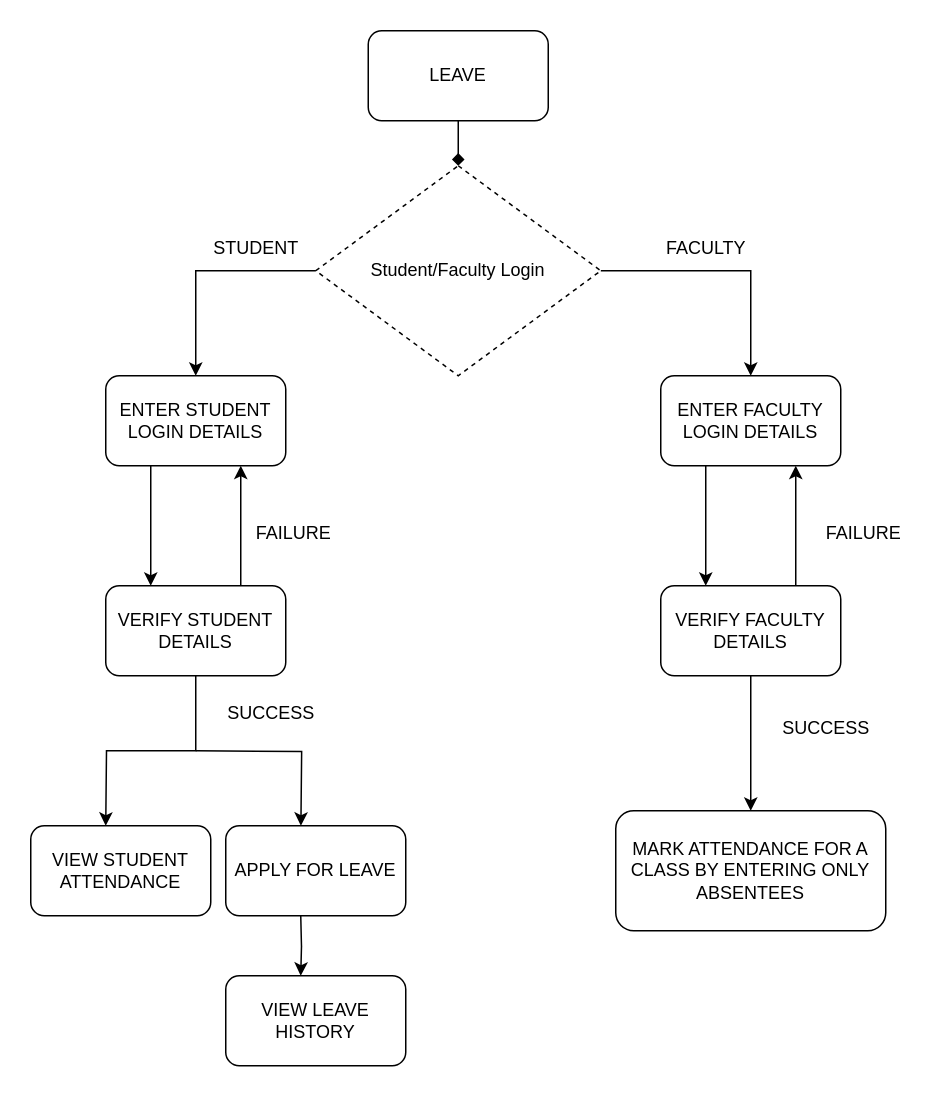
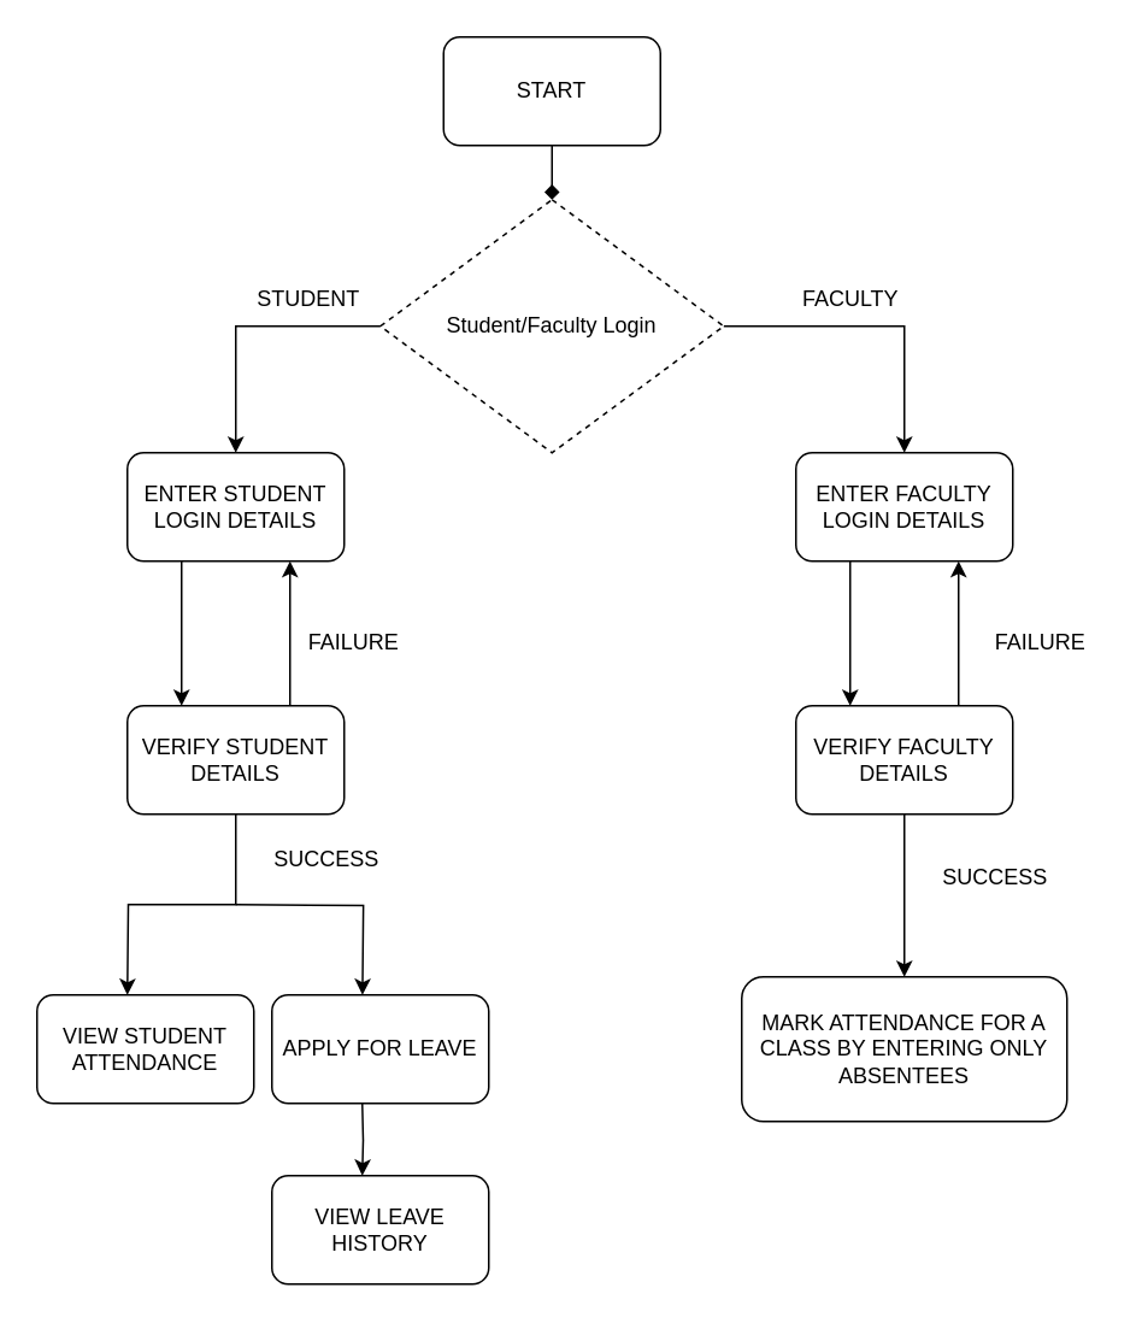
  <mxCell id="0" />
  <mxCell id="1" parent="0" />
  <mxCell id="2" style="edgeStyle=orthogonalEdgeStyle;rounded=0;orthogonalLoop=1;jettySize=auto;html=1;exitX=0.5;exitY=1;exitDx=0;exitDy=0;entryX=0.5;entryY=0;entryDx=0;entryDy=0;endArrow=diamond;" edge="1" parent="1" source="3" target="6"><mxGeometry relative="1" as="geometry" /></mxCell>
- <mxCell id="3" value="LEAVE" style="rounded=1;whiteSpace=wrap;html=1;" vertex="1" parent="1"><mxGeometry x="245" y="20" width="120" height="60" as="geometry" /></mxCell>
+ <mxCell id="3" value="START" style="rounded=1;whiteSpace=wrap;html=1;" vertex="1" parent="1"><mxGeometry x="245" y="20" width="120" height="60" as="geometry" /></mxCell>
  <mxCell id="4" style="edgeStyle=orthogonalEdgeStyle;rounded=0;orthogonalLoop=1;jettySize=auto;html=1;exitX=0;exitY=0.5;exitDx=0;exitDy=0;entryX=0.5;entryY=0;entryDx=0;entryDy=0;" edge="1" parent="1" source="6" target="8"><mxGeometry relative="1" as="geometry" /></mxCell>
  <mxCell id="5" style="edgeStyle=orthogonalEdgeStyle;rounded=0;orthogonalLoop=1;jettySize=auto;html=1;exitX=1;exitY=0.5;exitDx=0;exitDy=0;entryX=0.5;entryY=0;entryDx=0;entryDy=0;" edge="1" parent="1" source="6" target="10"><mxGeometry relative="1" as="geometry" /></mxCell>
  <mxCell id="6" value="Student/Faculty Login" style="rhombus;whiteSpace=wrap;html=1;dashed=1;" vertex="1" parent="1"><mxGeometry x="210" y="110" width="190" height="140" as="geometry" /></mxCell>
  <mxCell id="7" style="edgeStyle=orthogonalEdgeStyle;rounded=0;orthogonalLoop=1;jettySize=auto;html=1;exitX=0.25;exitY=1;exitDx=0;exitDy=0;entryX=0.25;entryY=0;entryDx=0;entryDy=0;" edge="1" parent="1" source="8" target="15"><mxGeometry relative="1" as="geometry" /></mxCell>
  <mxCell id="8" value="ENTER STUDENT LOGIN DETAILS" style="rounded=1;whiteSpace=wrap;html=1;" vertex="1" parent="1"><mxGeometry x="70" y="250" width="120" height="60" as="geometry" /></mxCell>
  <mxCell id="9" style="edgeStyle=orthogonalEdgeStyle;rounded=0;orthogonalLoop=1;jettySize=auto;html=1;exitX=0.25;exitY=1;exitDx=0;exitDy=0;entryX=0.25;entryY=0;entryDx=0;entryDy=0;" edge="1" parent="1" source="10" target="18"><mxGeometry relative="1" as="geometry" /></mxCell>
  <mxCell id="10" value="ENTER FACULTY LOGIN DETAILS" style="rounded=1;whiteSpace=wrap;html=1;" vertex="1" parent="1"><mxGeometry x="440" y="250" width="120" height="60" as="geometry" /></mxCell>
  <mxCell id="11" value="STUDENT" style="text;html=1;align=center;verticalAlign=middle;resizable=0;points=[];autosize=1;strokeColor=none;fillColor=none;" vertex="1" parent="1"><mxGeometry x="130" y="150" width="80" height="30" as="geometry" /></mxCell>
  <mxCell id="12" value="FACULTY" style="text;html=1;align=center;verticalAlign=middle;resizable=0;points=[];autosize=1;strokeColor=none;fillColor=none;" vertex="1" parent="1"><mxGeometry x="430" y="150" width="80" height="30" as="geometry" /></mxCell>
  <mxCell id="13" style="edgeStyle=orthogonalEdgeStyle;rounded=0;orthogonalLoop=1;jettySize=auto;html=1;exitX=0.75;exitY=0;exitDx=0;exitDy=0;entryX=0.75;entryY=1;entryDx=0;entryDy=0;" edge="1" parent="1" source="15" target="8"><mxGeometry relative="1" as="geometry" /></mxCell>
  <mxCell id="14" style="edgeStyle=orthogonalEdgeStyle;rounded=0;orthogonalLoop=1;jettySize=auto;html=1;exitX=0.5;exitY=1;exitDx=0;exitDy=0;entryX=0.5;entryY=0;entryDx=0;entryDy=0;" edge="1" parent="1" source="15"><mxGeometry relative="1" as="geometry"><mxPoint x="70" y="550" as="targetPoint" /></mxGeometry></mxCell>
  <mxCell id="15" value="VERIFY STUDENT DETAILS" style="rounded=1;whiteSpace=wrap;html=1;" vertex="1" parent="1"><mxGeometry x="70" y="390" width="120" height="60" as="geometry" /></mxCell>
  <mxCell id="16" style="edgeStyle=orthogonalEdgeStyle;rounded=0;orthogonalLoop=1;jettySize=auto;html=1;exitX=0.75;exitY=0;exitDx=0;exitDy=0;entryX=0.75;entryY=1;entryDx=0;entryDy=0;" edge="1" parent="1" source="18" target="10"><mxGeometry relative="1" as="geometry" /></mxCell>
  <mxCell id="17" style="edgeStyle=orthogonalEdgeStyle;rounded=0;orthogonalLoop=1;jettySize=auto;html=1;exitX=0.5;exitY=1;exitDx=0;exitDy=0;entryX=0.5;entryY=0;entryDx=0;entryDy=0;" edge="1" parent="1" source="18" target="22"><mxGeometry relative="1" as="geometry" /></mxCell>
  <mxCell id="18" value="VERIFY FACULTY DETAILS" style="rounded=1;whiteSpace=wrap;html=1;" vertex="1" parent="1"><mxGeometry x="440" y="390" width="120" height="60" as="geometry" /></mxCell>
  <mxCell id="19" value="FAILURE" style="text;html=1;align=center;verticalAlign=middle;resizable=0;points=[];autosize=1;strokeColor=none;fillColor=none;" vertex="1" parent="1"><mxGeometry x="160" y="340" width="70" height="30" as="geometry" /></mxCell>
  <mxCell id="20" value="FAILURE" style="text;html=1;align=center;verticalAlign=middle;resizable=0;points=[];autosize=1;strokeColor=none;fillColor=none;" vertex="1" parent="1"><mxGeometry x="540" y="340" width="70" height="30" as="geometry" /></mxCell>
  <mxCell id="21" value="VIEW STUDENT ATTENDANCE" style="rounded=1;whiteSpace=wrap;html=1;" vertex="1" parent="1"><mxGeometry x="20" y="550" width="120" height="60" as="geometry" /></mxCell>
  <mxCell id="22" value="MARK ATTENDANCE FOR A CLASS BY ENTERING ONLY ABSENTEES" style="rounded=1;whiteSpace=wrap;html=1;" vertex="1" parent="1"><mxGeometry x="410" y="540" width="180" height="80" as="geometry" /></mxCell>
  <mxCell id="23" value="" style="edgeStyle=orthogonalEdgeStyle;rounded=0;orthogonalLoop=1;jettySize=auto;html=1;" edge="1" parent="1"><mxGeometry relative="1" as="geometry"><mxPoint x="200.111" y="550" as="targetPoint" /><mxPoint x="130" y="500" as="sourcePoint" /></mxGeometry></mxCell>
  <mxCell id="24" style="edgeStyle=orthogonalEdgeStyle;rounded=0;orthogonalLoop=1;jettySize=auto;html=1;exitX=0.5;exitY=1;exitDx=0;exitDy=0;" edge="1" parent="1"><mxGeometry relative="1" as="geometry"><mxPoint x="200" y="610" as="sourcePoint" /><mxPoint x="200" y="650" as="targetPoint" /></mxGeometry></mxCell>
  <mxCell id="25" value="APPLY FOR LEAVE" style="rounded=1;whiteSpace=wrap;html=1;" vertex="1" parent="1"><mxGeometry x="150" y="550" width="120" height="60" as="geometry" /></mxCell>
  <mxCell id="26" value="VIEW LEAVE HISTORY" style="rounded=1;whiteSpace=wrap;html=1;" vertex="1" parent="1"><mxGeometry x="150" y="650" width="120" height="60" as="geometry" /></mxCell>
  <mxCell id="27" value="SUCCESS" style="text;html=1;align=center;verticalAlign=middle;resizable=0;points=[];autosize=1;strokeColor=none;fillColor=none;" vertex="1" parent="1"><mxGeometry x="140" y="460" width="80" height="30" as="geometry" /></mxCell>
  <mxCell id="28" value="SUCCESS" style="text;html=1;align=center;verticalAlign=middle;resizable=0;points=[];autosize=1;strokeColor=none;fillColor=none;" vertex="1" parent="1"><mxGeometry x="510" y="470" width="80" height="30" as="geometry" /></mxCell>
